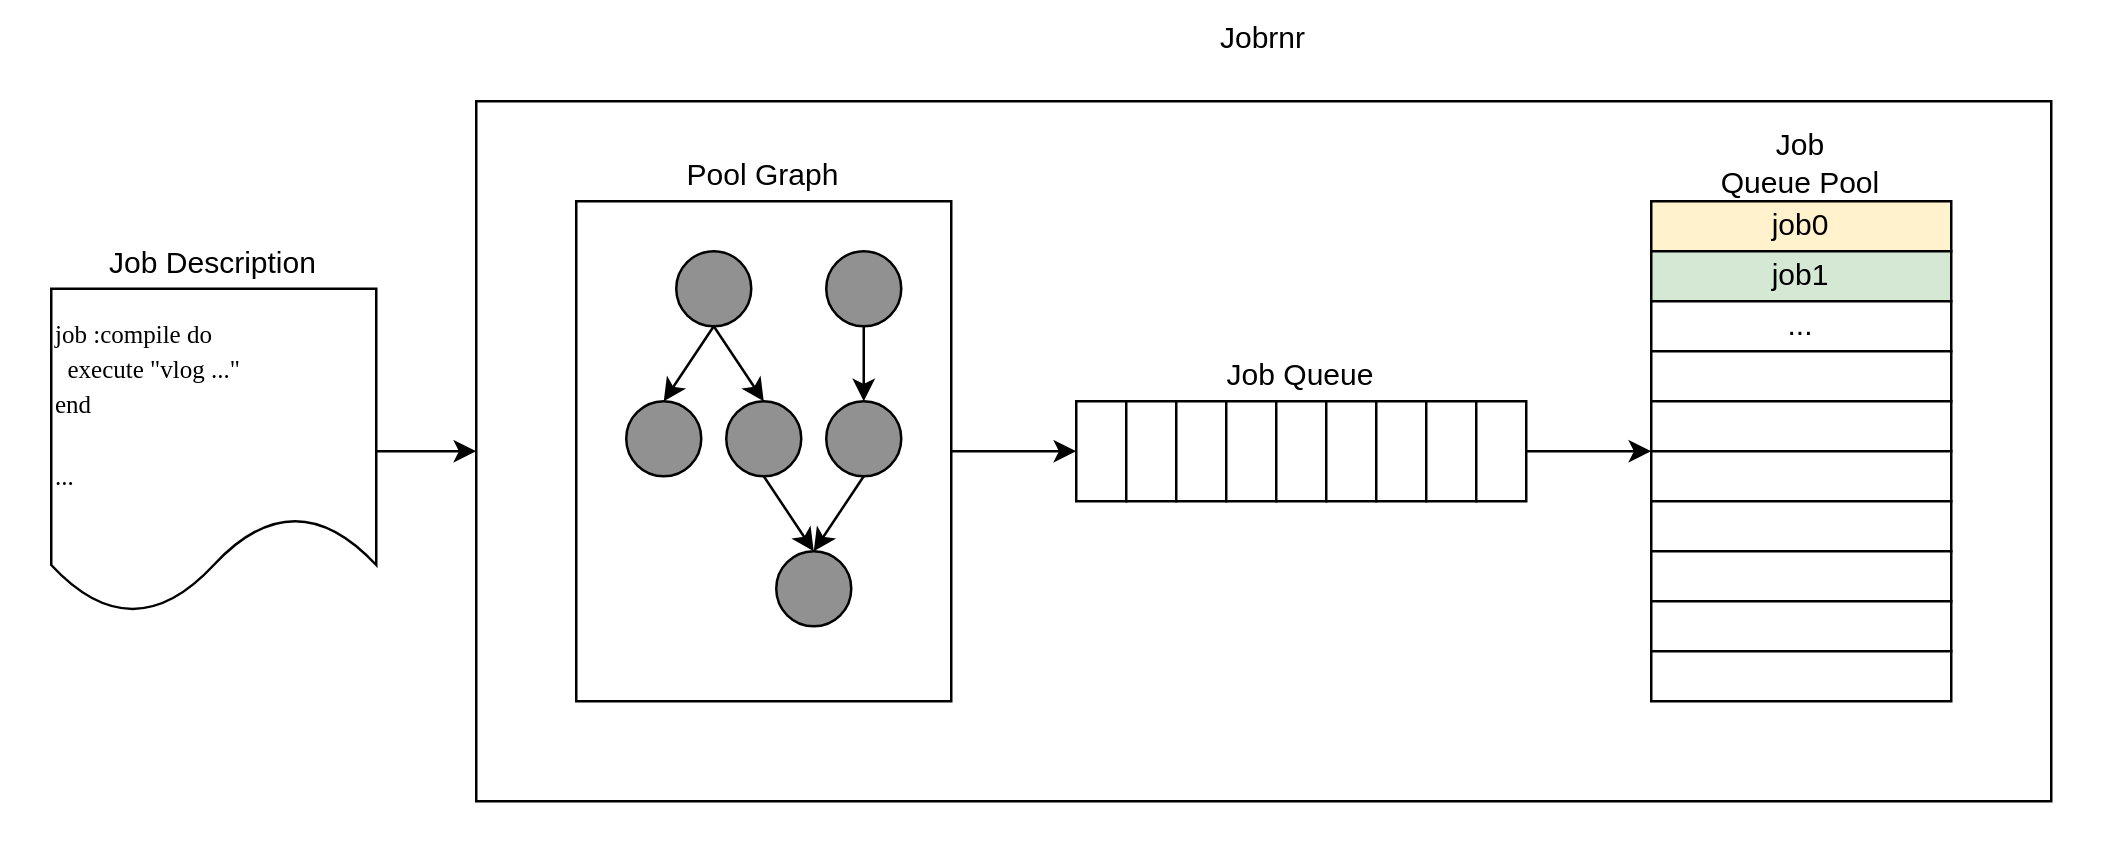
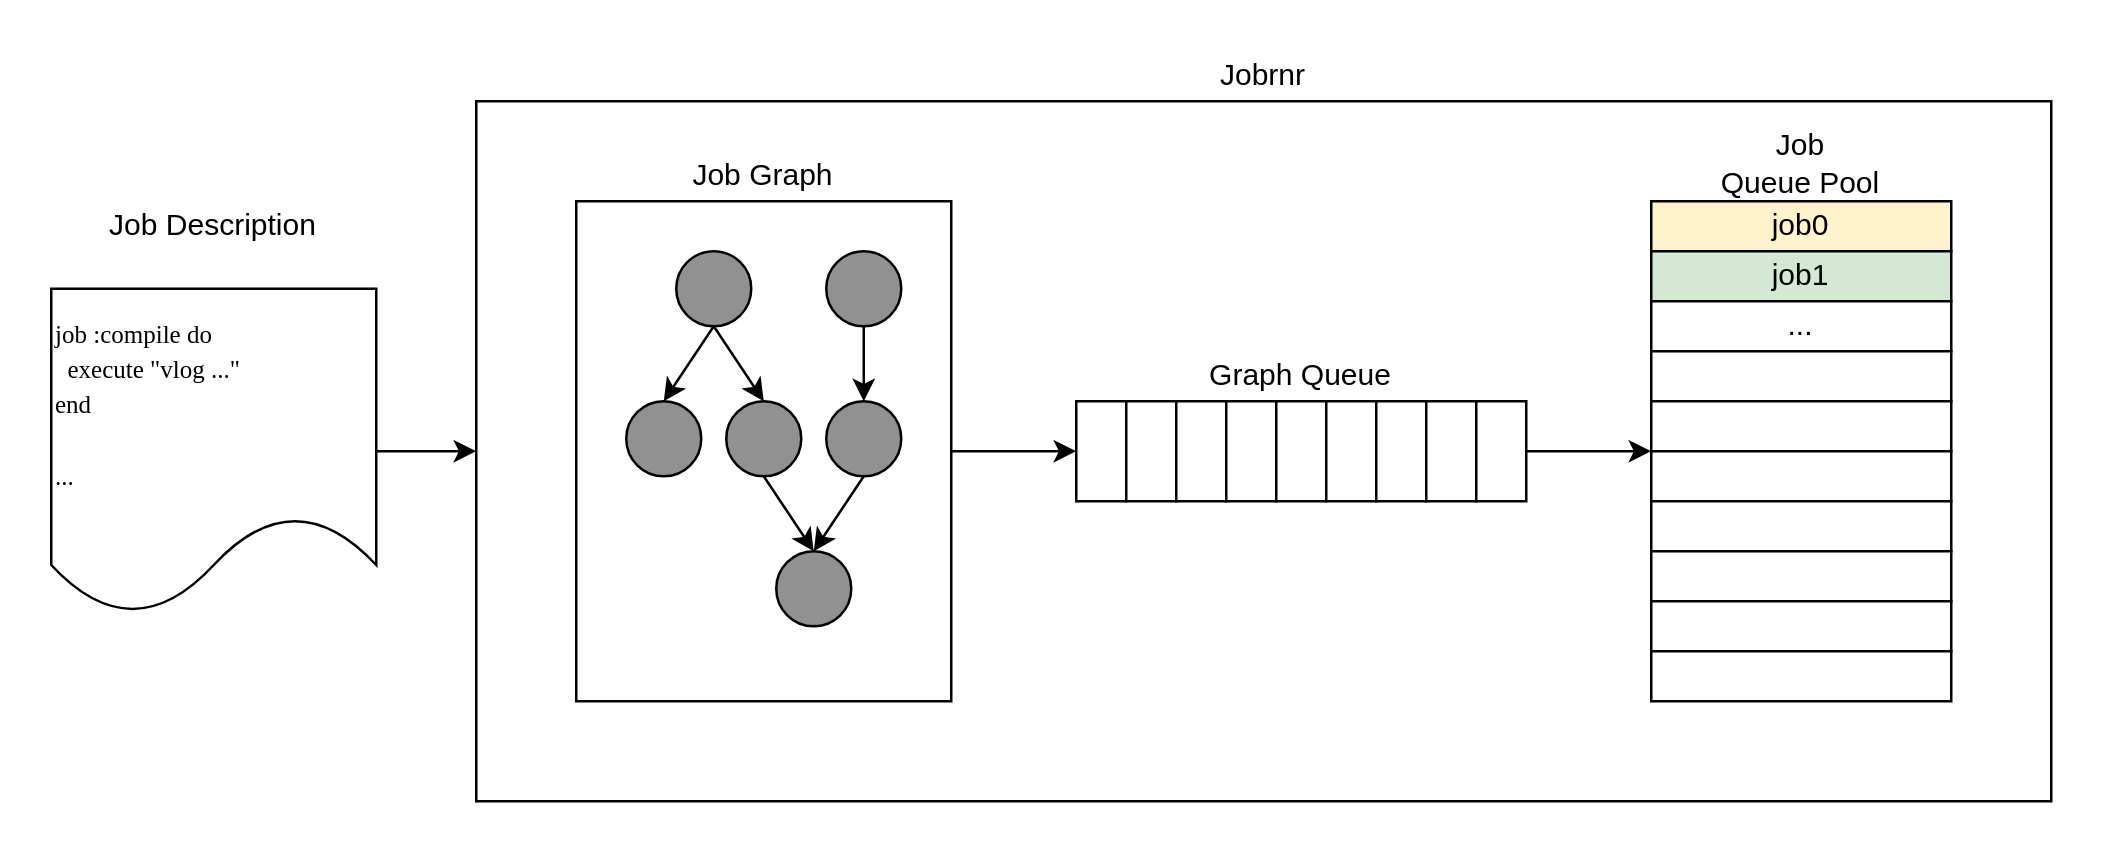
  <mxCell id="0" />
  <mxCell id="1" parent="0" />
  <mxCell id="2" value="" style="rounded=0;whiteSpace=wrap;html=1;" vertex="1" parent="1"><mxGeometry x="420" y="150" width="120" height="60" as="geometry" /></mxCell>
  <mxCell id="3" value="" style="rounded=0;whiteSpace=wrap;html=1;align=left;verticalAlign=top;" vertex="1" parent="1"><mxGeometry x="190" y="40" width="630" height="280" as="geometry" /></mxCell>
  <mxCell id="4" style="edgeStyle=none;rounded=0;orthogonalLoop=1;jettySize=auto;html=1;exitX=1;exitY=0.5;exitDx=0;exitDy=0;entryX=0;entryY=0.5;entryDx=0;entryDy=0;" edge="1" parent="1" source="5" target="19"><mxGeometry relative="1" as="geometry" /></mxCell>
  <mxCell id="5" value="" style="rounded=0;whiteSpace=wrap;html=1;align=left;" vertex="1" parent="1"><mxGeometry x="230" y="80" width="150" height="200" as="geometry" /></mxCell>
  <mxCell id="6" style="edgeStyle=none;rounded=0;orthogonalLoop=1;jettySize=auto;html=1;exitX=1;exitY=0.5;exitDx=0;exitDy=0;entryX=0;entryY=0.5;entryDx=0;entryDy=0;" edge="1" parent="1" source="7" target="3"><mxGeometry relative="1" as="geometry" /></mxCell>
  <mxCell id="7" value="&lt;font style=&quot;font-size: 10px&quot; face=&quot;Lucida Console&quot;&gt;job :compile do&lt;br&gt;&amp;nbsp; execute &quot;vlog ...&quot;&lt;br&gt;end&lt;br&gt;&lt;br&gt;...&lt;/font&gt;" style="shape=document;whiteSpace=wrap;html=1;boundedLbl=1;align=left;" vertex="1" parent="1"><mxGeometry x="20" y="115" width="130" height="130" as="geometry" /></mxCell>
  <mxCell id="8" style="rounded=0;orthogonalLoop=1;jettySize=auto;html=1;exitX=0.5;exitY=1;exitDx=0;exitDy=0;entryX=0.5;entryY=0;entryDx=0;entryDy=0;" edge="1" parent="1" source="10" target="13"><mxGeometry relative="1" as="geometry" /></mxCell>
  <mxCell id="9" style="edgeStyle=none;rounded=0;orthogonalLoop=1;jettySize=auto;html=1;exitX=0.5;exitY=1;exitDx=0;exitDy=0;entryX=0.5;entryY=0;entryDx=0;entryDy=0;" edge="1" parent="1" source="10" target="12"><mxGeometry relative="1" as="geometry" /></mxCell>
  <mxCell id="10" value="" style="ellipse;whiteSpace=wrap;html=1;aspect=fixed;labelBackgroundColor=none;fillColor=#919191;" vertex="1" parent="1"><mxGeometry x="270" y="100" width="30" height="30" as="geometry" /></mxCell>
  <mxCell id="11" style="edgeStyle=none;rounded=0;orthogonalLoop=1;jettySize=auto;html=1;exitX=0.5;exitY=1;exitDx=0;exitDy=0;entryX=0.5;entryY=0;entryDx=0;entryDy=0;" edge="1" parent="1" source="12" target="14"><mxGeometry relative="1" as="geometry" /></mxCell>
  <mxCell id="12" value="" style="ellipse;whiteSpace=wrap;html=1;aspect=fixed;labelBackgroundColor=none;fillColor=#919191;" vertex="1" parent="1"><mxGeometry x="290" y="160" width="30" height="30" as="geometry" /></mxCell>
  <mxCell id="13" value="" style="ellipse;whiteSpace=wrap;html=1;aspect=fixed;labelBackgroundColor=none;fillColor=#919191;" vertex="1" parent="1"><mxGeometry x="250" y="160" width="30" height="30" as="geometry" /></mxCell>
  <mxCell id="14" value="" style="ellipse;whiteSpace=wrap;html=1;aspect=fixed;labelBackgroundColor=none;fillColor=#919191;" vertex="1" parent="1"><mxGeometry x="310" y="220" width="30" height="30" as="geometry" /></mxCell>
  <mxCell id="15" style="edgeStyle=none;rounded=0;orthogonalLoop=1;jettySize=auto;html=1;exitX=0.5;exitY=1;exitDx=0;exitDy=0;entryX=0.5;entryY=0;entryDx=0;entryDy=0;" edge="1" parent="1" source="16" target="14"><mxGeometry relative="1" as="geometry" /></mxCell>
  <mxCell id="16" value="" style="ellipse;whiteSpace=wrap;html=1;aspect=fixed;labelBackgroundColor=none;fillColor=#919191;" vertex="1" parent="1"><mxGeometry x="330" y="160" width="30" height="30" as="geometry" /></mxCell>
  <mxCell id="17" style="edgeStyle=none;rounded=0;orthogonalLoop=1;jettySize=auto;html=1;exitX=0.5;exitY=1;exitDx=0;exitDy=0;entryX=0.5;entryY=0;entryDx=0;entryDy=0;" edge="1" parent="1" source="18" target="16"><mxGeometry relative="1" as="geometry" /></mxCell>
  <mxCell id="18" value="" style="ellipse;whiteSpace=wrap;html=1;aspect=fixed;labelBackgroundColor=none;fillColor=#919191;" vertex="1" parent="1"><mxGeometry x="330" y="100" width="30" height="30" as="geometry" /></mxCell>
  <mxCell id="19" value="" style="rounded=0;whiteSpace=wrap;html=1;" vertex="1" parent="1"><mxGeometry x="430" y="160" width="20" height="40" as="geometry" /></mxCell>
  <mxCell id="20" value="" style="rounded=0;whiteSpace=wrap;html=1;" vertex="1" parent="1"><mxGeometry x="450" y="160" width="20" height="40" as="geometry" /></mxCell>
  <mxCell id="21" value="" style="rounded=0;whiteSpace=wrap;html=1;" vertex="1" parent="1"><mxGeometry x="470" y="160" width="20" height="40" as="geometry" /></mxCell>
  <mxCell id="22" value="" style="rounded=0;whiteSpace=wrap;html=1;" vertex="1" parent="1"><mxGeometry x="490" y="160" width="20" height="40" as="geometry" /></mxCell>
  <mxCell id="23" value="" style="rounded=0;whiteSpace=wrap;html=1;" vertex="1" parent="1"><mxGeometry x="510" y="160" width="20" height="40" as="geometry" /></mxCell>
  <mxCell id="24" value="" style="rounded=0;whiteSpace=wrap;html=1;" vertex="1" parent="1"><mxGeometry x="530" y="160" width="20" height="40" as="geometry" /></mxCell>
  <mxCell id="25" value="" style="rounded=0;whiteSpace=wrap;html=1;" vertex="1" parent="1"><mxGeometry x="550" y="160" width="20" height="40" as="geometry" /></mxCell>
  <mxCell id="26" value="" style="rounded=0;whiteSpace=wrap;html=1;" vertex="1" parent="1"><mxGeometry x="570" y="160" width="20" height="40" as="geometry" /></mxCell>
  <mxCell id="27" style="edgeStyle=none;rounded=0;orthogonalLoop=1;jettySize=auto;html=1;exitX=1;exitY=0.5;exitDx=0;exitDy=0;entryX=0;entryY=0;entryDx=0;entryDy=0;" edge="1" parent="1" source="28" target="34"><mxGeometry relative="1" as="geometry" /></mxCell>
  <mxCell id="28" value="" style="rounded=0;whiteSpace=wrap;html=1;" vertex="1" parent="1"><mxGeometry x="590" y="160" width="20" height="40" as="geometry" /></mxCell>
  <mxCell id="29" value="job0" style="rounded=0;whiteSpace=wrap;html=1;fillColor=#fff2cc;" vertex="1" parent="1"><mxGeometry x="660" y="80" width="120" height="20" as="geometry" /></mxCell>
  <mxCell id="30" value="job1" style="rounded=0;whiteSpace=wrap;html=1;fillColor=#d5e8d4;" vertex="1" parent="1"><mxGeometry x="660" y="100" width="120" height="20" as="geometry" /></mxCell>
  <mxCell id="31" value="..." style="rounded=0;whiteSpace=wrap;html=1;" vertex="1" parent="1"><mxGeometry x="660" y="120" width="120" height="20" as="geometry" /></mxCell>
  <mxCell id="32" value="" style="rounded=0;whiteSpace=wrap;html=1;" vertex="1" parent="1"><mxGeometry x="660" y="140" width="120" height="20" as="geometry" /></mxCell>
  <mxCell id="33" value="" style="rounded=0;whiteSpace=wrap;html=1;" vertex="1" parent="1"><mxGeometry x="660" y="160" width="120" height="20" as="geometry" /></mxCell>
  <mxCell id="34" value="" style="rounded=0;whiteSpace=wrap;html=1;" vertex="1" parent="1"><mxGeometry x="660" y="180" width="120" height="20" as="geometry" /></mxCell>
  <mxCell id="35" value="" style="rounded=0;whiteSpace=wrap;html=1;" vertex="1" parent="1"><mxGeometry x="660" y="200" width="120" height="20" as="geometry" /></mxCell>
  <mxCell id="36" value="" style="rounded=0;whiteSpace=wrap;html=1;" vertex="1" parent="1"><mxGeometry x="660" y="220" width="120" height="20" as="geometry" /></mxCell>
  <mxCell id="37" value="" style="rounded=0;whiteSpace=wrap;html=1;" vertex="1" parent="1"><mxGeometry x="660" y="240" width="120" height="20" as="geometry" /></mxCell>
  <mxCell id="38" value="" style="rounded=0;whiteSpace=wrap;html=1;" vertex="1" parent="1"><mxGeometry x="660" y="260" width="120" height="20" as="geometry" /></mxCell>
- <mxCell id="39" value="Pool Graph" style="text;html=1;strokeColor=none;fillColor=none;align=center;verticalAlign=middle;whiteSpace=wrap;rounded=0;" vertex="1" parent="1"><mxGeometry x="230" y="60" width="150" height="20" as="geometry" /></mxCell>
- <mxCell id="40" value="Job Queue" style="text;html=1;strokeColor=none;fillColor=none;align=center;verticalAlign=middle;whiteSpace=wrap;rounded=0;" vertex="1" parent="1"><mxGeometry x="430" y="140" width="180" height="20" as="geometry" /></mxCell>
+ <mxCell id="39" value="Job Graph" style="text;html=1;strokeColor=none;fillColor=none;align=center;verticalAlign=middle;whiteSpace=wrap;rounded=0;" vertex="1" parent="1"><mxGeometry x="230" y="60" width="150" height="20" as="geometry" /></mxCell>
+ <mxCell id="40" value="Graph Queue" style="text;html=1;strokeColor=none;fillColor=none;align=center;verticalAlign=middle;whiteSpace=wrap;rounded=0;" vertex="1" parent="1"><mxGeometry x="430" y="140" width="180" height="20" as="geometry" /></mxCell>
  <mxCell id="41" value="Job&lt;br&gt;Queue Pool" style="text;html=1;strokeColor=none;fillColor=none;align=center;verticalAlign=middle;whiteSpace=wrap;rounded=0;" vertex="1" parent="1"><mxGeometry x="660" y="50" width="120" height="30" as="geometry" /></mxCell>
- <mxCell id="42" value="Job Description" style="text;html=1;strokeColor=none;fillColor=none;align=center;verticalAlign=middle;whiteSpace=wrap;rounded=0;" vertex="1" parent="1"><mxGeometry x="20" y="95" width="130" height="20" as="geometry" /></mxCell>
- <mxCell id="43" value="Jobrnr" style="text;html=1;strokeColor=none;fillColor=none;align=center;verticalAlign=middle;whiteSpace=wrap;rounded=0;" vertex="1" parent="1"><mxGeometry x="190" y="5" width="630" height="20" as="geometry" /></mxCell>
+ <mxCell id="42" value="Job Description" style="text;html=1;strokeColor=none;fillColor=none;align=center;verticalAlign=middle;whiteSpace=wrap;rounded=0;" vertex="1" parent="1"><mxGeometry x="20" y="80" width="130" height="20" as="geometry" /></mxCell>
+ <mxCell id="43" value="Jobrnr" style="text;html=1;strokeColor=none;fillColor=none;align=center;verticalAlign=middle;whiteSpace=wrap;rounded=0;" vertex="1" parent="1"><mxGeometry x="190" y="20" width="630" height="20" as="geometry" /></mxCell>
